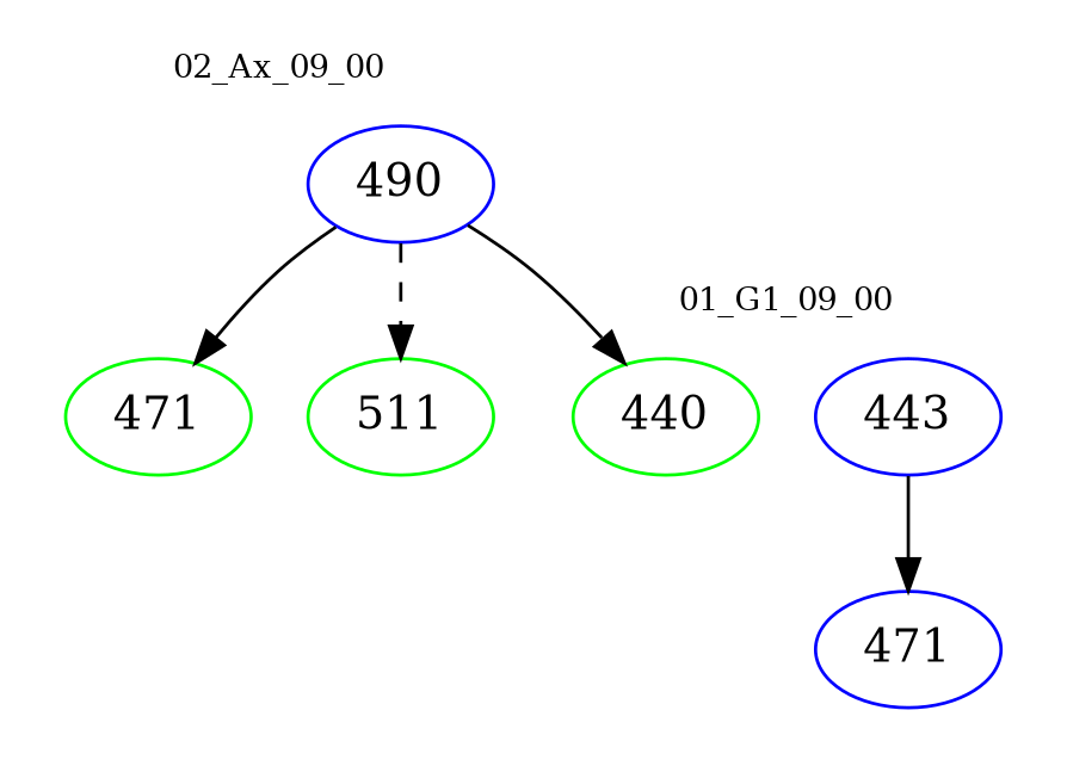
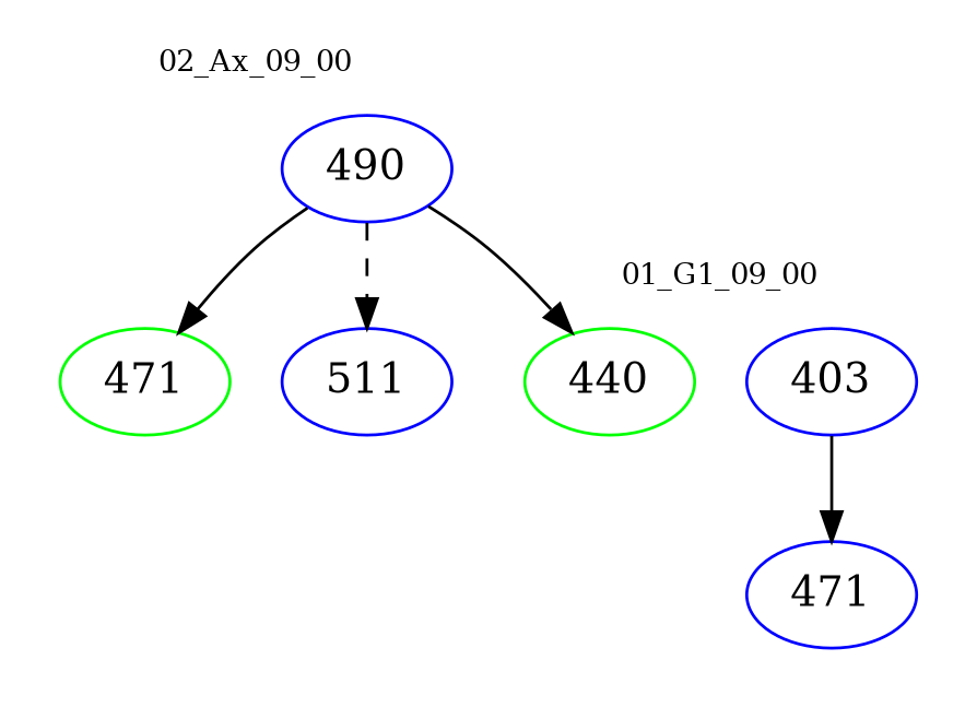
  digraph {
    node [color=blue]
    edge [color=black style=solid]
    n1 [label=490]
    n2 [color=green label=471]
-   n3 [color=green label=511]
-   n4 [label=443]
+   n3 [label=511]
+   n4 [label=403]
    n5 [color=green label=440]
    n6 [label=471]
    subgraph cluster_1 {
      color=white
      fontsize=10
      label="02_Ax_09_00"
      n1
      n2
      n3
    }
    subgraph cluster_2 {
      color=white
      fontsize=10
      label="01_G1_09_00"
      n4
      n5
      n6
    }
    n1 -> n2
    n1 -> n3 [style=dashed]
    n1 -> n5
    n4 -> n6
  }
